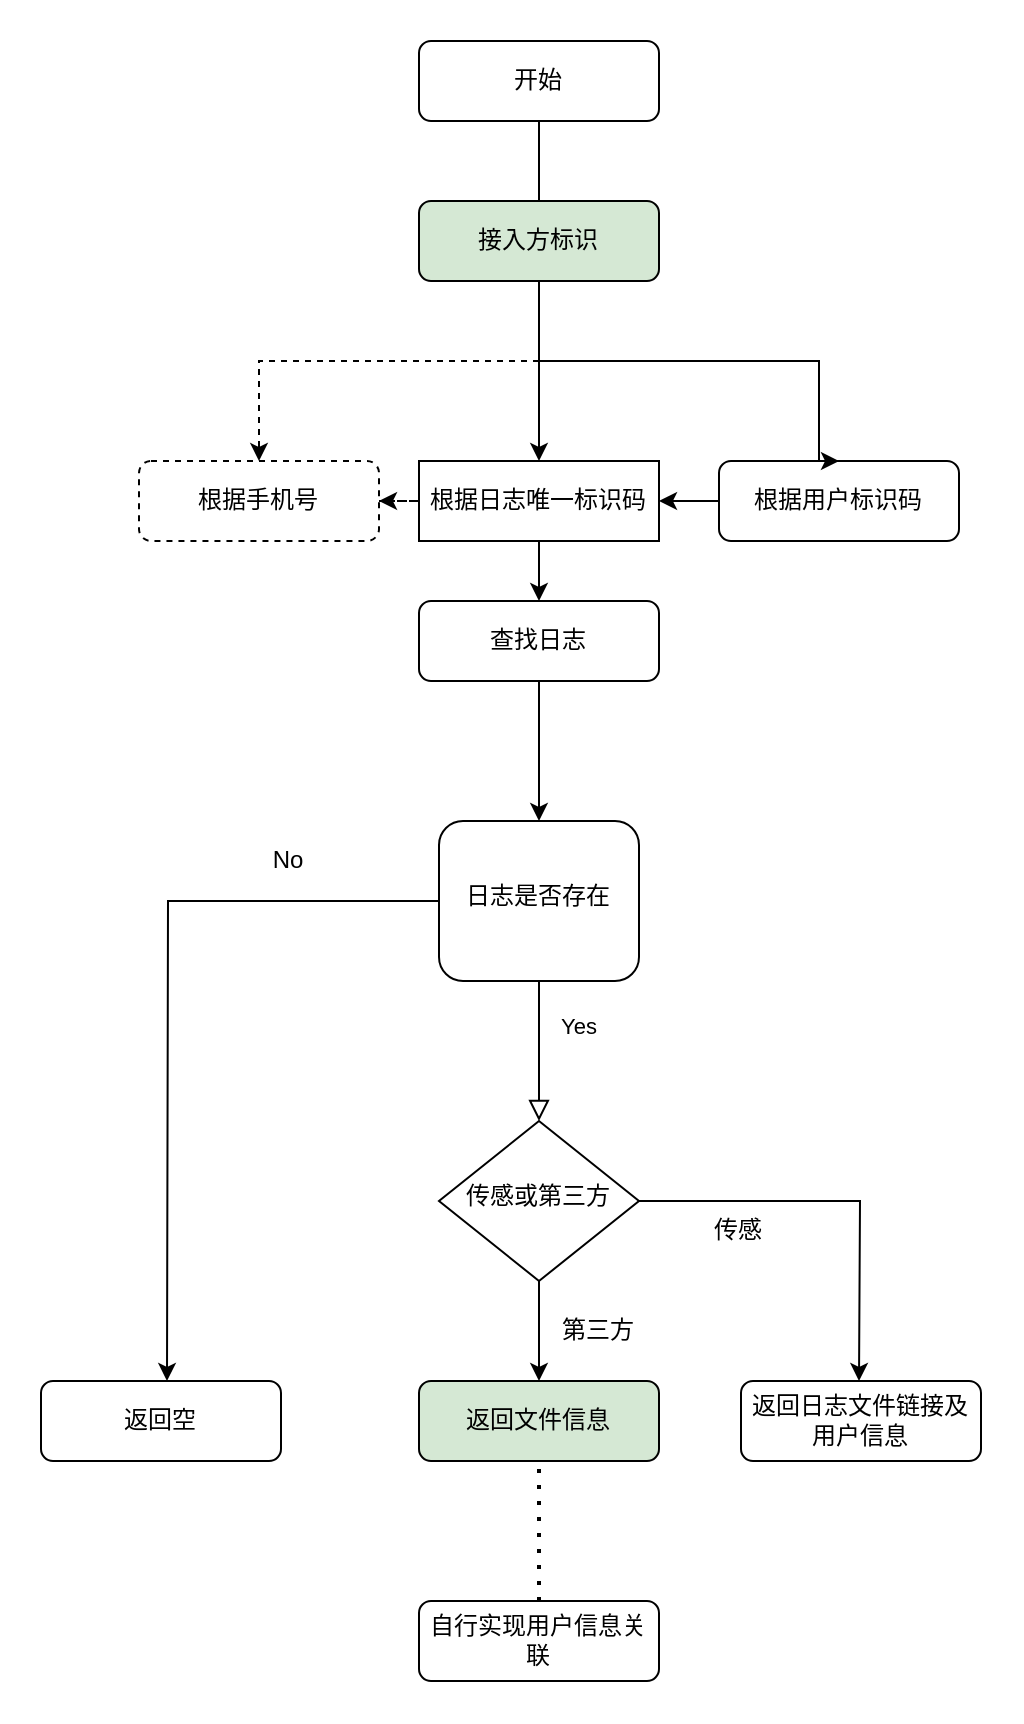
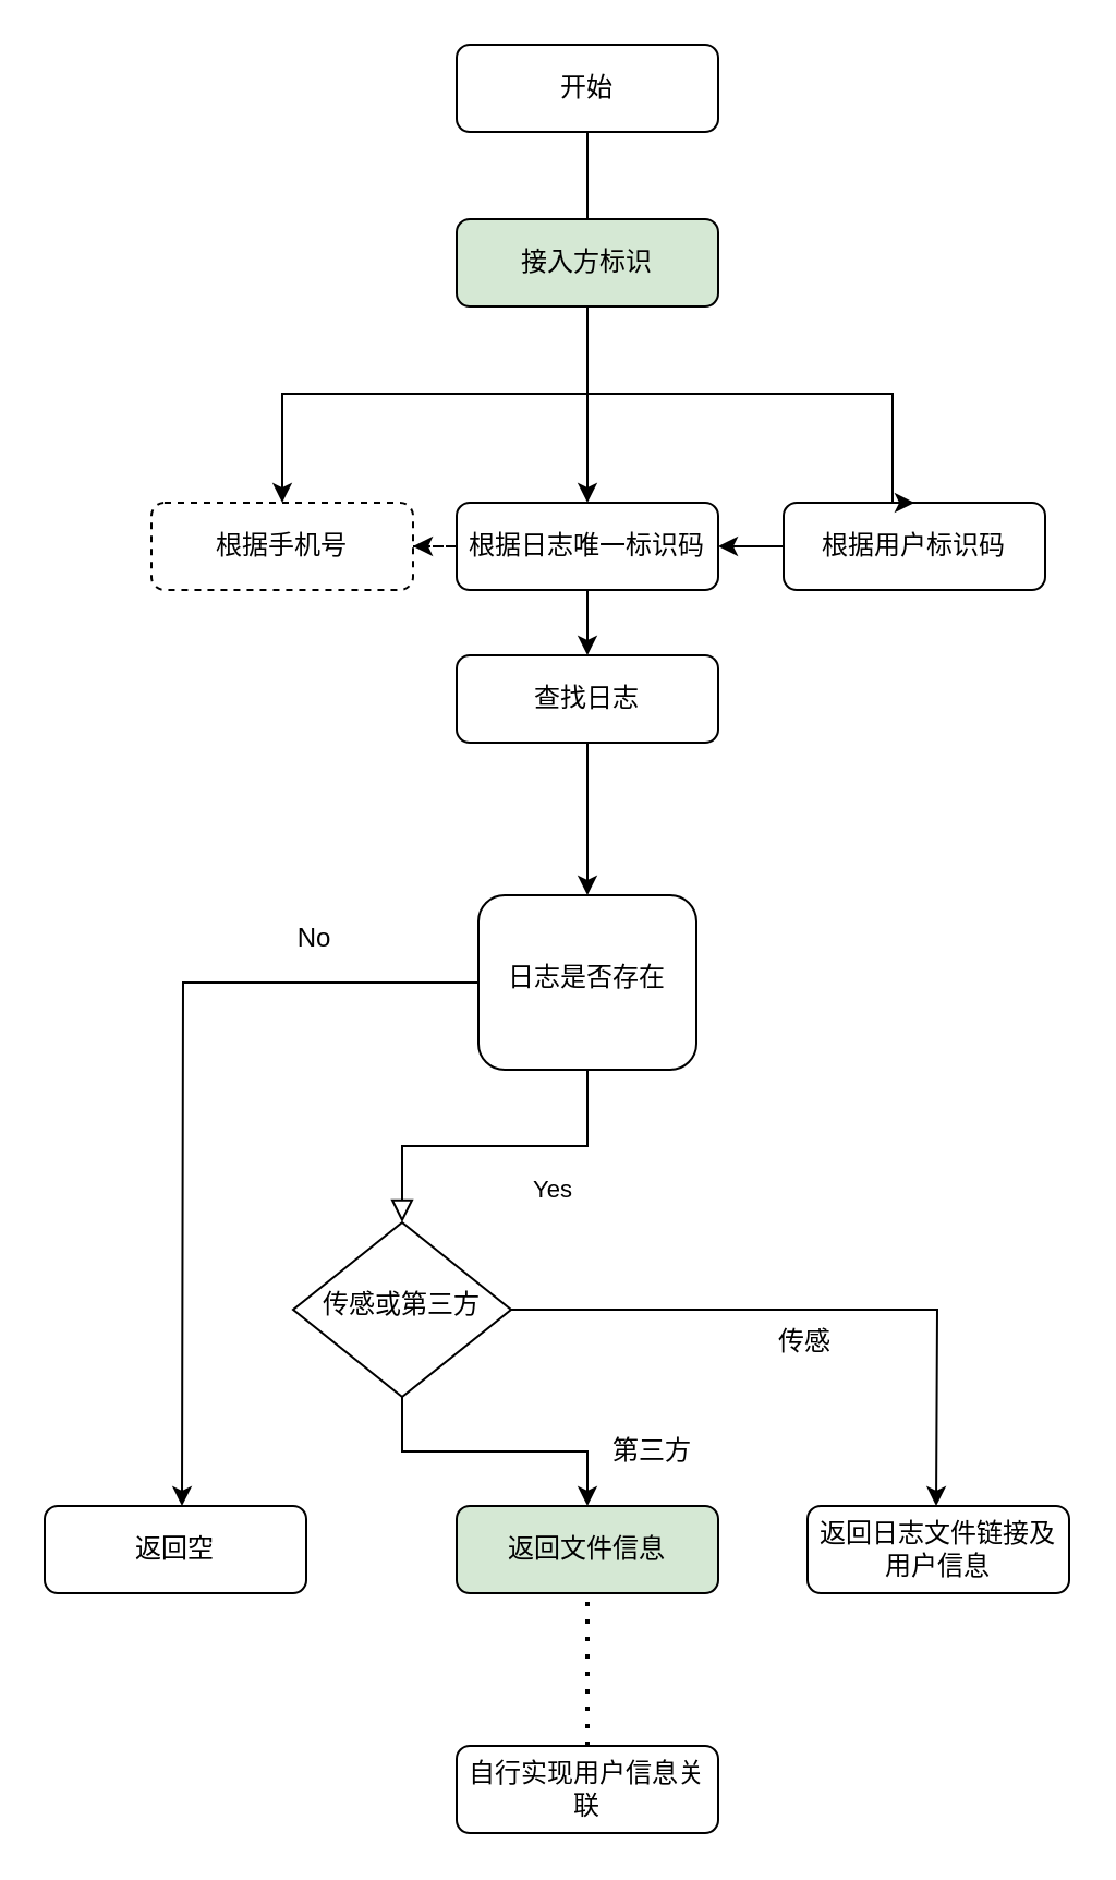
  <mxCell id="0" />
  <mxCell id="1" parent="0" />
  <mxCell id="2" value="根据手机号" style="rounded=1;whiteSpace=wrap;html=1;fontSize=12;glass=0;strokeWidth=1;shadow=0;dashed=1;" parent="1" vertex="1"><mxGeometry x="69" y="230" width="120" height="40" as="geometry" /></mxCell>
- <mxCell id="3" value="" style="edgeStyle=orthogonalEdgeStyle;rounded=0;orthogonalLoop=1;jettySize=auto;html=1;entryX=0.5;entryY=0;entryDx=0;entryDy=0;dashed=1;" edge="1" parent="1" source="5" target="2"><mxGeometry relative="1" as="geometry"><Array as="points"><mxPoint x="269" y="180" /><mxPoint x="129" y="180" /></Array></mxGeometry></mxCell>
+ <mxCell id="3" value="" style="edgeStyle=orthogonalEdgeStyle;rounded=0;orthogonalLoop=1;jettySize=auto;html=1;entryX=0.5;entryY=0;entryDx=0;entryDy=0;" edge="1" parent="1" source="5" target="2"><mxGeometry relative="1" as="geometry"><Array as="points"><mxPoint x="269" y="180" /><mxPoint x="129" y="180" /></Array></mxGeometry></mxCell>
  <mxCell id="4" value="" style="edgeStyle=orthogonalEdgeStyle;rounded=0;orthogonalLoop=1;jettySize=auto;html=1;" edge="1" parent="1" source="5" target="8"><mxGeometry relative="1" as="geometry" /></mxCell>
  <mxCell id="5" value="开始" style="rounded=1;whiteSpace=wrap;html=1;fontSize=12;glass=0;strokeWidth=1;shadow=0;" vertex="1" parent="1"><mxGeometry x="209" y="20" width="120" height="40" as="geometry" /></mxCell>
  <mxCell id="6" value="" style="edgeStyle=orthogonalEdgeStyle;rounded=0;orthogonalLoop=1;jettySize=auto;html=1;" edge="1" parent="1" source="8" target="17"><mxGeometry relative="1" as="geometry" /></mxCell>
  <mxCell id="7" value="" style="edgeStyle=orthogonalEdgeStyle;rounded=0;orthogonalLoop=1;jettySize=auto;html=1;dashed=1;" edge="1" parent="1" source="8" target="2"><mxGeometry relative="1" as="geometry" /></mxCell>
- <mxCell id="8" value="根据日志唯一标识码" style="whiteSpace=wrap;html=1;fontSize=12;glass=0;strokeWidth=1;shadow=0;rounded=0;" vertex="1" parent="1"><mxGeometry x="209" y="230" width="120" height="40" as="geometry" /></mxCell>
+ <mxCell id="8" value="根据日志唯一标识码" style="rounded=1;whiteSpace=wrap;html=1;fontSize=12;glass=0;strokeWidth=1;shadow=0;" vertex="1" parent="1"><mxGeometry x="209" y="230" width="120" height="40" as="geometry" /></mxCell>
  <mxCell id="9" value="" style="edgeStyle=orthogonalEdgeStyle;rounded=0;orthogonalLoop=1;jettySize=auto;html=1;" edge="1" parent="1" source="10" target="8"><mxGeometry relative="1" as="geometry" /></mxCell>
  <mxCell id="10" value="根据用户标识码" style="rounded=1;whiteSpace=wrap;html=1;fontSize=12;glass=0;strokeWidth=1;shadow=0;" vertex="1" parent="1"><mxGeometry x="359" y="230" width="120" height="40" as="geometry" /></mxCell>
  <mxCell id="11" value="" style="edgeStyle=orthogonalEdgeStyle;rounded=0;orthogonalLoop=1;jettySize=auto;html=1;entryX=0.5;entryY=0;entryDx=0;entryDy=0;" edge="1" parent="1" target="10"><mxGeometry relative="1" as="geometry"><mxPoint x="269" y="170" as="sourcePoint" /><mxPoint x="399" y="210" as="targetPoint" /><Array as="points"><mxPoint x="269" y="180" /><mxPoint x="409" y="180" /></Array></mxGeometry></mxCell>
  <mxCell id="12" value="Yes" style="edgeStyle=orthogonalEdgeStyle;rounded=0;html=1;jettySize=auto;orthogonalLoop=1;fontSize=11;endArrow=block;endFill=0;endSize=8;strokeWidth=1;shadow=0;labelBackgroundColor=none;" edge="1" parent="1" source="13" target="20"><mxGeometry x="-0.339" y="20" relative="1" as="geometry"><mxPoint as="offset" /><mxPoint x="223" y="600" as="targetPoint" /></mxGeometry></mxCell>
  <mxCell id="13" value="日志是否存在" style="whiteSpace=wrap;html=1;shadow=0;fontFamily=Helvetica;fontSize=12;align=center;strokeWidth=1;spacing=6;spacingTop=-4;rounded=1;" vertex="1" parent="1"><mxGeometry x="219" y="410" width="100" height="80" as="geometry" /></mxCell>
  <mxCell id="14" value="返回空" style="rounded=1;whiteSpace=wrap;html=1;fontSize=12;glass=0;strokeWidth=1;shadow=0;" vertex="1" parent="1"><mxGeometry x="20" y="690" width="120" height="40" as="geometry" /></mxCell>
  <mxCell id="15" value="返回日志文件链接及用户信息" style="rounded=1;whiteSpace=wrap;html=1;fontSize=12;glass=0;strokeWidth=1;shadow=0;" vertex="1" parent="1"><mxGeometry x="370" y="690" width="120" height="40" as="geometry" /></mxCell>
  <mxCell id="16" value="" style="edgeStyle=orthogonalEdgeStyle;rounded=0;orthogonalLoop=1;jettySize=auto;html=1;" edge="1" parent="1" source="17" target="13"><mxGeometry relative="1" as="geometry" /></mxCell>
  <mxCell id="17" value="查找日志" style="rounded=1;whiteSpace=wrap;html=1;fontSize=12;glass=0;strokeWidth=1;shadow=0;" vertex="1" parent="1"><mxGeometry x="209" y="300" width="120" height="40" as="geometry" /></mxCell>
  <mxCell id="18" value="" style="edgeStyle=orthogonalEdgeStyle;rounded=0;orthogonalLoop=1;jettySize=auto;html=1;" edge="1" parent="1" source="20"><mxGeometry relative="1" as="geometry"><mxPoint x="429" y="690" as="targetPoint" /></mxGeometry></mxCell>
  <mxCell id="19" value="" style="edgeStyle=orthogonalEdgeStyle;rounded=0;orthogonalLoop=1;jettySize=auto;html=1;" edge="1" parent="1" source="20" target="23"><mxGeometry relative="1" as="geometry" /></mxCell>
- <mxCell id="20" value="传感或第三方" style="rhombus;whiteSpace=wrap;html=1;shadow=0;fontFamily=Helvetica;fontSize=12;align=center;strokeWidth=1;spacing=6;spacingTop=-4;" vertex="1" parent="1"><mxGeometry x="219" y="560" width="100" height="80" as="geometry" /></mxCell>
+ <mxCell id="20" value="传感或第三方" style="rhombus;whiteSpace=wrap;html=1;shadow=0;fontFamily=Helvetica;fontSize=12;align=center;strokeWidth=1;spacing=6;spacingTop=-4;" vertex="1" parent="1"><mxGeometry x="134" y="560" width="100" height="80" as="geometry" /></mxCell>
  <mxCell id="21" value="传感" style="text;strokeColor=none;align=center;fillColor=none;html=1;verticalAlign=middle;whiteSpace=wrap;rounded=0;" vertex="1" parent="1"><mxGeometry x="339" y="600" width="60" height="30" as="geometry" /></mxCell>
  <mxCell id="22" value="第三方" style="text;strokeColor=none;align=center;fillColor=none;html=1;verticalAlign=middle;whiteSpace=wrap;rounded=0;" vertex="1" parent="1"><mxGeometry x="269" y="650" width="60" height="30" as="geometry" /></mxCell>
  <mxCell id="23" value="返回文件信息" style="rounded=1;whiteSpace=wrap;html=1;fontSize=12;glass=0;strokeWidth=1;shadow=0;fillColor=#d5e8d4;" vertex="1" parent="1"><mxGeometry x="209" y="690" width="120" height="40" as="geometry" /></mxCell>
  <mxCell id="24" value="" style="endArrow=none;dashed=1;html=1;dashPattern=1 3;strokeWidth=2;rounded=0;entryX=0.5;entryY=1;entryDx=0;entryDy=0;" edge="1" parent="1" target="23"><mxGeometry width="50" height="50" relative="1" as="geometry"><mxPoint x="269" y="800" as="sourcePoint" /><mxPoint x="259" y="770" as="targetPoint" /></mxGeometry></mxCell>
  <mxCell id="25" value="自行实现用户信息关联" style="rounded=1;whiteSpace=wrap;html=1;fontSize=12;glass=0;strokeWidth=1;shadow=0;" vertex="1" parent="1"><mxGeometry x="209" y="800" width="120" height="40" as="geometry" /></mxCell>
  <mxCell id="26" value="接入方标识" style="rounded=1;whiteSpace=wrap;html=1;fontSize=12;glass=0;strokeWidth=1;shadow=0;fillColor=#d5e8d4;" vertex="1" parent="1"><mxGeometry x="209" y="100" width="120" height="40" as="geometry" /></mxCell>
  <mxCell id="27" value="" style="edgeStyle=orthogonalEdgeStyle;rounded=0;orthogonalLoop=1;jettySize=auto;html=1;entryX=0.5;entryY=0;entryDx=0;entryDy=0;exitX=0;exitY=0.5;exitDx=0;exitDy=0;" edge="1" parent="1" source="13"><mxGeometry relative="1" as="geometry"><mxPoint x="39" y="440" as="sourcePoint" /><mxPoint x="83" y="690" as="targetPoint" /></mxGeometry></mxCell>
  <mxCell id="28" value="No" style="text;strokeColor=none;align=center;fillColor=none;html=1;verticalAlign=middle;whiteSpace=wrap;rounded=0;" vertex="1" parent="1"><mxGeometry x="114" y="415" width="60" height="30" as="geometry" /></mxCell>
